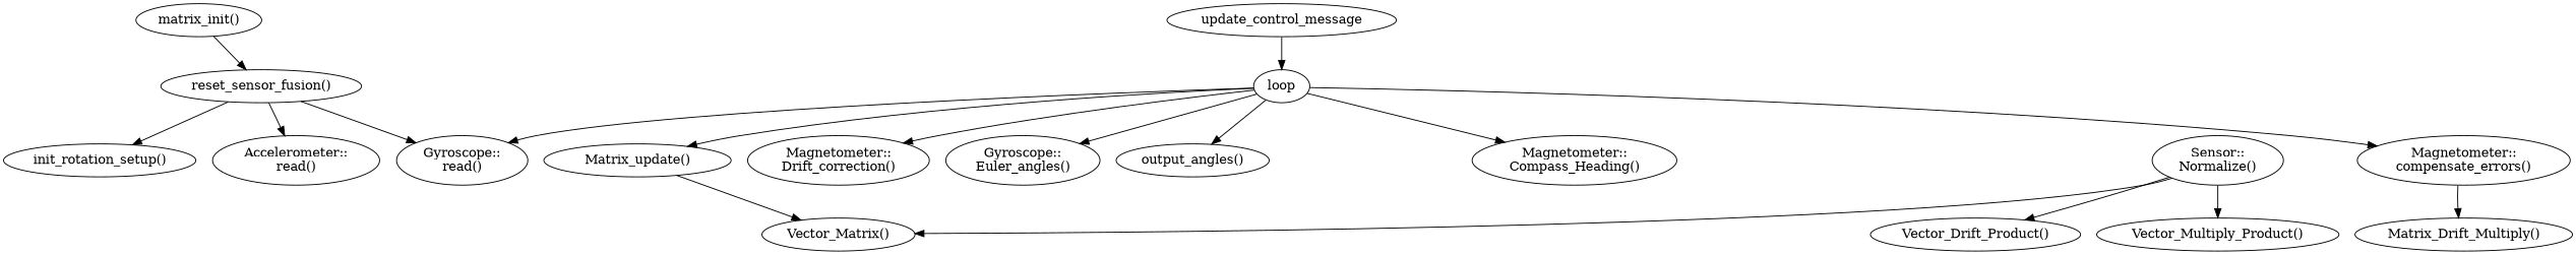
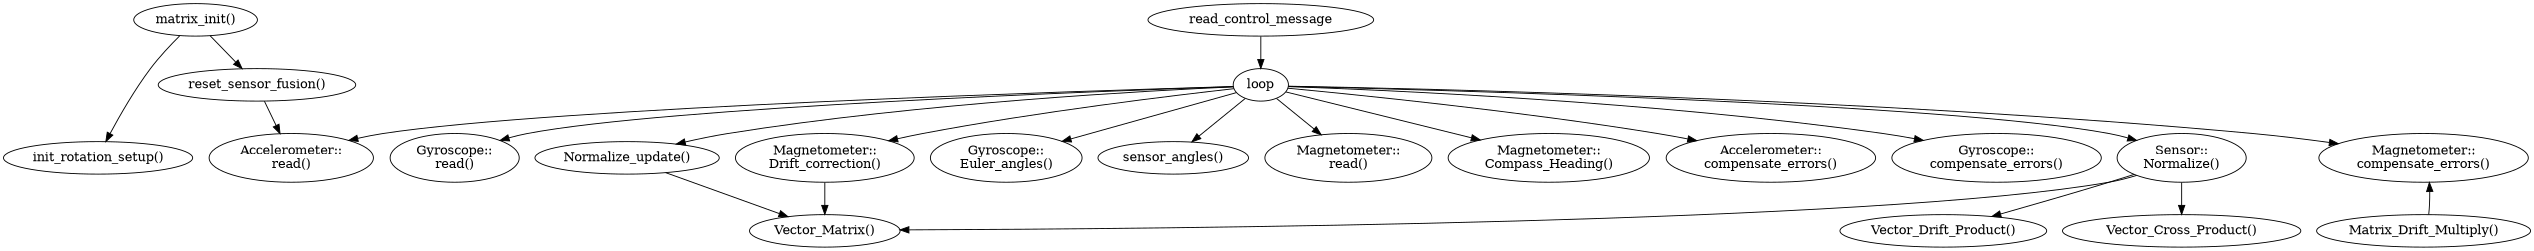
  digraph {
    n1 [label="matrix_init()"]
    "reset_sensor_fusion()"
    "Accelerometer::\nread()"
    "Gyroscope::\nread()"
    n5 [label="init_rotation_setup()"]
    loop
+   "Magnetometer::\nread()"
    "Magnetometer::\nCompass_Heading()"
+   "Accelerometer::\ncompensate_errors()"
+   "Gyroscope::\ncompensate_errors()"
    "Magnetometer::\ncompensate_errors()"
-   "Matrix_update()"
+   "Matrix_update()" [label="Normalize_update()"]
    "Sensor::\nNormalize()"
    "Magnetometer::\nDrift_correction()"
    "Gyroscope::\nEuler_angles()"
-   "output_angles()"
-   read_control_message [label=update_control_message]
+   "output_angles()" [label="sensor_angles()"]
+   read_control_message
    n18 [label="Matrix_Drift_Multiply()"]
    n19 [label="Vector_Matrix()"]
    n20 [label="Vector_Drift_Product()"]
-   "Vector_Cross_Product()" [label="Vector_Multiply_Product()"]
+   "Vector_Cross_Product()"
    n1 -> "reset_sensor_fusion()"
    "reset_sensor_fusion()" -> "Accelerometer::\nread()"
-   "reset_sensor_fusion()" -> "Gyroscope::\nread()"
-   "reset_sensor_fusion()" -> n5
+   n1 -> n5
+   loop -> "Accelerometer::\nread()"
    loop -> "Gyroscope::\nread()"
+   loop -> "Magnetometer::\nread()"
    loop -> "Magnetometer::\nCompass_Heading()"
+   loop -> "Accelerometer::\ncompensate_errors()"
+   loop -> "Gyroscope::\ncompensate_errors()"
    loop -> "Magnetometer::\ncompensate_errors()"
    loop -> "Matrix_update()"
+   loop -> "Sensor::\nNormalize()"
    loop -> "Magnetometer::\nDrift_correction()"
    loop -> "Gyroscope::\nEuler_angles()"
    loop -> "output_angles()"
-   "Magnetometer::\ncompensate_errors()" -> n18
+   n18 -> "Magnetometer::\ncompensate_errors()"
    "Matrix_update()" -> n19
    "Sensor::\nNormalize()" -> n19
    "Sensor::\nNormalize()" -> n20
    "Sensor::\nNormalize()" -> "Vector_Cross_Product()"
+   "Magnetometer::\nDrift_correction()" -> n19
    read_control_message -> loop
  }
